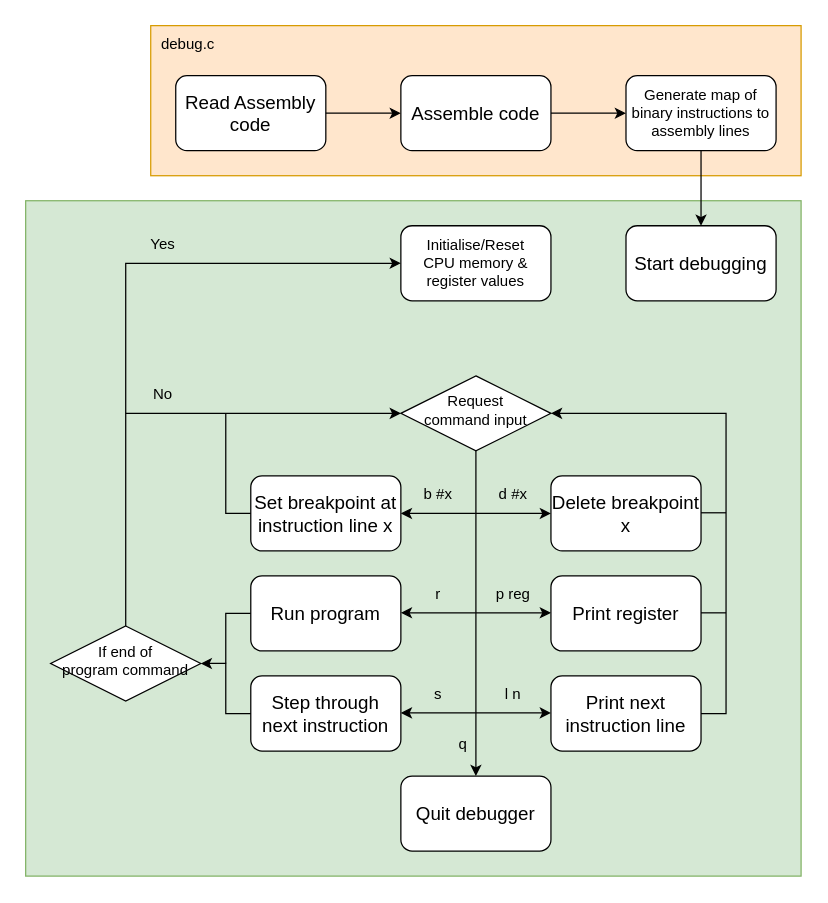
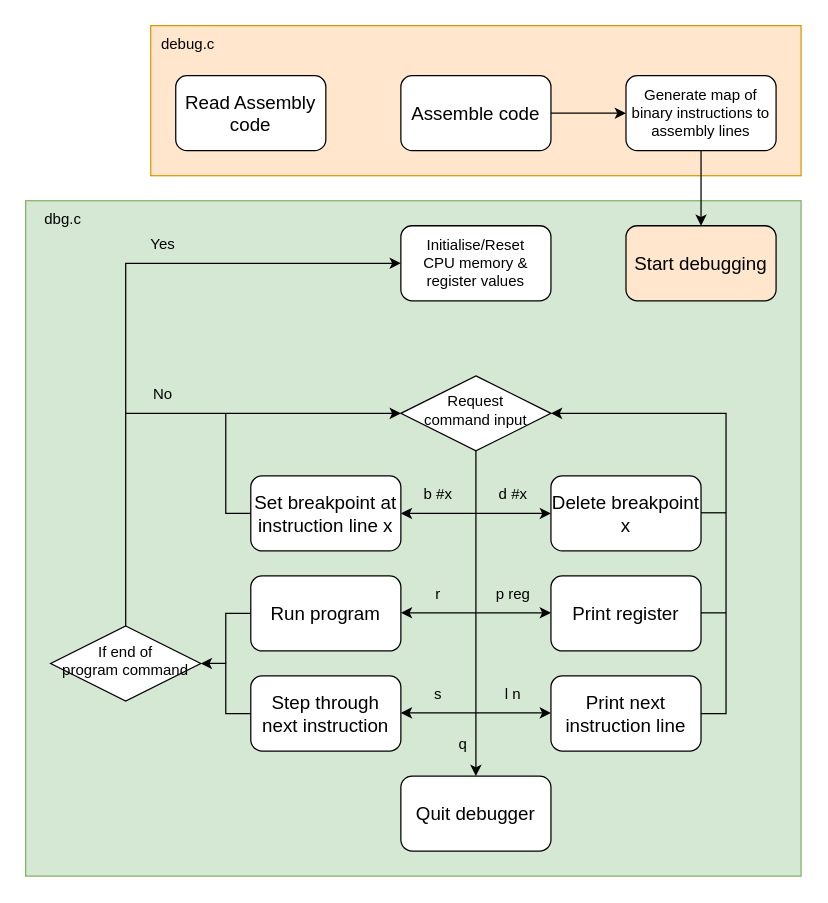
  <mxCell id="0" />
  <mxCell id="1" parent="0" />
  <mxCell id="2" value="" style="rounded=0;whiteSpace=wrap;html=1;fillColor=#d5e8d4;strokeColor=#82b366;" parent="1" vertex="1"><mxGeometry x="20" y="160" width="620" height="540" as="geometry" /></mxCell>
  <mxCell id="3" value="" style="rounded=0;whiteSpace=wrap;html=1;fillColor=#ffe6cc;strokeColor=#d79b00;" parent="1" vertex="1"><mxGeometry x="120" y="20" width="520" height="120" as="geometry" /></mxCell>
  <mxCell id="4" value="Read Assembly code" style="rounded=1;whiteSpace=wrap;html=1;fontSize=15;" parent="1" vertex="1"><mxGeometry x="140" y="60" width="120" height="60" as="geometry" /></mxCell>
- <mxCell id="5" value="" style="endArrow=classic;html=1;rounded=0;exitX=1;exitY=0.5;exitDx=0;exitDy=0;entryX=0;entryY=0.5;entryDx=0;entryDy=0;" parent="1" source="4" target="6" edge="1"><mxGeometry width="50" height="50" relative="1" as="geometry"><mxPoint x="500" y="270" as="sourcePoint" /><mxPoint x="320" y="90" as="targetPoint" /></mxGeometry></mxCell>
  <mxCell id="6" value="Assemble code" style="rounded=1;whiteSpace=wrap;html=1;fontSize=15;" parent="1" vertex="1"><mxGeometry x="320" y="60" width="120" height="60" as="geometry" /></mxCell>
  <mxCell id="7" value="" style="endArrow=classic;html=1;rounded=0;exitX=0.5;exitY=1;exitDx=0;exitDy=0;entryX=0.5;entryY=0;entryDx=0;entryDy=0;" parent="1" source="38" target="8" edge="1"><mxGeometry width="50" height="50" relative="1" as="geometry"><mxPoint x="260" y="329.5" as="sourcePoint" /><mxPoint x="320" y="329.5" as="targetPoint" /></mxGeometry></mxCell>
- <mxCell id="8" value="Start debugging" style="rounded=1;whiteSpace=wrap;html=1;fontSize=15;" parent="1" vertex="1"><mxGeometry x="500" y="180" width="120" height="60" as="geometry" /></mxCell>
+ <mxCell id="8" value="Start debugging" style="rounded=1;whiteSpace=wrap;html=1;fontSize=15;fillColor=#ffe6cc;" parent="1" vertex="1"><mxGeometry x="500" y="180" width="120" height="60" as="geometry" /></mxCell>
  <mxCell id="9" value="Set breakpoint at instruction line x" style="rounded=1;whiteSpace=wrap;html=1;fontSize=15;" parent="1" vertex="1"><mxGeometry x="200" y="380" width="120" height="60" as="geometry" /></mxCell>
  <mxCell id="10" value="Run program" style="rounded=1;whiteSpace=wrap;html=1;fontSize=15;" parent="1" vertex="1"><mxGeometry x="200" y="460" width="120" height="60" as="geometry" /></mxCell>
  <mxCell id="11" value="Print register" style="rounded=1;whiteSpace=wrap;html=1;fontSize=15;" parent="1" vertex="1"><mxGeometry x="440" y="460" width="120" height="60" as="geometry" /></mxCell>
  <mxCell id="12" value="Quit debugger" style="rounded=1;whiteSpace=wrap;html=1;fontSize=15;" parent="1" vertex="1"><mxGeometry x="320" y="620" width="120" height="60" as="geometry" /></mxCell>
  <mxCell id="13" value="Print next instruction line" style="rounded=1;whiteSpace=wrap;html=1;fontSize=15;" parent="1" vertex="1"><mxGeometry x="440" y="540" width="120" height="60" as="geometry" /></mxCell>
  <mxCell id="14" value="Step through next instruction" style="rounded=1;whiteSpace=wrap;html=1;fontSize=15;" parent="1" vertex="1"><mxGeometry x="200" y="540" width="120" height="60" as="geometry" /></mxCell>
  <mxCell id="15" value="Delete breakpoint x" style="rounded=1;whiteSpace=wrap;html=1;fontSize=15;" parent="1" vertex="1"><mxGeometry x="440" y="380" width="120" height="60" as="geometry" /></mxCell>
  <mxCell id="16" value="" style="endArrow=classic;html=1;rounded=0;exitX=0.5;exitY=1;exitDx=0;exitDy=0;entryX=0.5;entryY=0;entryDx=0;entryDy=0;" parent="1" edge="1"><mxGeometry width="50" height="50" relative="1" as="geometry"><mxPoint x="380" y="360" as="sourcePoint" /><mxPoint x="380" y="620" as="targetPoint" /></mxGeometry></mxCell>
  <mxCell id="17" value="" style="endArrow=classic;html=1;rounded=0;entryX=1;entryY=0.5;entryDx=0;entryDy=0;" parent="1" edge="1"><mxGeometry width="50" height="50" relative="1" as="geometry"><mxPoint x="380" y="410" as="sourcePoint" /><mxPoint x="320" y="410" as="targetPoint" /></mxGeometry></mxCell>
  <mxCell id="18" value="" style="endArrow=classic;html=1;rounded=0;entryX=1;entryY=0.5;entryDx=0;entryDy=0;" parent="1" edge="1"><mxGeometry width="50" height="50" relative="1" as="geometry"><mxPoint x="380" y="489.5" as="sourcePoint" /><mxPoint x="320" y="489.5" as="targetPoint" /></mxGeometry></mxCell>
  <mxCell id="19" value="" style="endArrow=classic;html=1;rounded=0;entryX=1;entryY=0.5;entryDx=0;entryDy=0;" parent="1" edge="1"><mxGeometry width="50" height="50" relative="1" as="geometry"><mxPoint x="380" y="569.5" as="sourcePoint" /><mxPoint x="320" y="569.5" as="targetPoint" /></mxGeometry></mxCell>
  <mxCell id="20" value="" style="endArrow=classic;html=1;rounded=0;entryX=0;entryY=0.5;entryDx=0;entryDy=0;" parent="1" edge="1"><mxGeometry width="50" height="50" relative="1" as="geometry"><mxPoint x="380" y="410" as="sourcePoint" /><mxPoint x="440" y="410" as="targetPoint" /></mxGeometry></mxCell>
  <mxCell id="21" value="" style="endArrow=classic;html=1;rounded=0;entryX=0;entryY=0.5;entryDx=0;entryDy=0;" parent="1" edge="1"><mxGeometry width="50" height="50" relative="1" as="geometry"><mxPoint x="380" y="489.5" as="sourcePoint" /><mxPoint x="440" y="489.5" as="targetPoint" /></mxGeometry></mxCell>
  <mxCell id="22" value="" style="endArrow=classic;html=1;rounded=0;entryX=0;entryY=0.5;entryDx=0;entryDy=0;" parent="1" edge="1"><mxGeometry width="50" height="50" relative="1" as="geometry"><mxPoint x="380" y="569.5" as="sourcePoint" /><mxPoint x="440" y="569.5" as="targetPoint" /></mxGeometry></mxCell>
  <mxCell id="23" value="" style="endArrow=none;html=1;rounded=0;" parent="1" edge="1"><mxGeometry width="50" height="50" relative="1" as="geometry"><mxPoint x="180" y="330" as="sourcePoint" /><mxPoint x="200" y="410" as="targetPoint" /><Array as="points"><mxPoint x="180" y="410" /></Array></mxGeometry></mxCell>
  <mxCell id="24" value="" style="endArrow=none;html=1;rounded=0;" parent="1" edge="1"><mxGeometry width="50" height="50" relative="1" as="geometry"><mxPoint x="180" y="530" as="sourcePoint" /><mxPoint x="200" y="490" as="targetPoint" /><Array as="points"><mxPoint x="180" y="490" /></Array></mxGeometry></mxCell>
  <mxCell id="25" value="" style="endArrow=classic;html=1;rounded=0;entryX=1;entryY=0.5;entryDx=0;entryDy=0;exitX=1;exitY=0.5;exitDx=0;exitDy=0;" parent="1" source="13" edge="1"><mxGeometry width="50" height="50" relative="1" as="geometry"><mxPoint x="520" y="600" as="sourcePoint" /><mxPoint x="440" y="330" as="targetPoint" /><Array as="points"><mxPoint x="580" y="570" /><mxPoint x="580" y="330" /></Array></mxGeometry></mxCell>
  <mxCell id="26" value="" style="endArrow=none;html=1;rounded=0;" parent="1" edge="1"><mxGeometry width="50" height="50" relative="1" as="geometry"><mxPoint x="560" y="489.5" as="sourcePoint" /><mxPoint x="580" y="489.5" as="targetPoint" /></mxGeometry></mxCell>
  <mxCell id="27" value="" style="endArrow=none;html=1;rounded=0;" parent="1" edge="1"><mxGeometry width="50" height="50" relative="1" as="geometry"><mxPoint x="560" y="409.5" as="sourcePoint" /><mxPoint x="580" y="409.5" as="targetPoint" /></mxGeometry></mxCell>
  <mxCell id="28" value="p reg" style="text;html=1;strokeColor=none;fillColor=none;align=center;verticalAlign=middle;whiteSpace=wrap;rounded=0;" parent="1" vertex="1"><mxGeometry x="380" y="460" width="60" height="30" as="geometry" /></mxCell>
  <mxCell id="29" value="q" style="text;html=1;strokeColor=none;fillColor=none;align=center;verticalAlign=middle;whiteSpace=wrap;rounded=0;" parent="1" vertex="1"><mxGeometry x="340" y="580" width="60" height="30" as="geometry" /></mxCell>
  <mxCell id="30" value="b #x" style="text;html=1;strokeColor=none;fillColor=none;align=center;verticalAlign=middle;whiteSpace=wrap;rounded=0;" parent="1" vertex="1"><mxGeometry x="320" y="380" width="60" height="30" as="geometry" /></mxCell>
  <mxCell id="31" value="d #x" style="text;html=1;strokeColor=none;fillColor=none;align=center;verticalAlign=middle;whiteSpace=wrap;rounded=0;" parent="1" vertex="1"><mxGeometry x="380" y="380" width="60" height="30" as="geometry" /></mxCell>
  <mxCell id="32" value="r" style="text;html=1;strokeColor=none;fillColor=none;align=center;verticalAlign=middle;whiteSpace=wrap;rounded=0;" parent="1" vertex="1"><mxGeometry x="320" y="460" width="60" height="30" as="geometry" /></mxCell>
  <mxCell id="33" value="s" style="text;html=1;strokeColor=none;fillColor=none;align=center;verticalAlign=middle;whiteSpace=wrap;rounded=0;" parent="1" vertex="1"><mxGeometry x="320" y="540" width="60" height="30" as="geometry" /></mxCell>
  <mxCell id="34" value="l n" style="text;html=1;strokeColor=none;fillColor=none;align=center;verticalAlign=middle;whiteSpace=wrap;rounded=0;" parent="1" vertex="1"><mxGeometry x="380" y="540" width="60" height="30" as="geometry" /></mxCell>
  <mxCell id="35" value="debug.c" style="text;html=1;strokeColor=none;fillColor=none;align=center;verticalAlign=middle;whiteSpace=wrap;rounded=0;" parent="1" vertex="1"><mxGeometry x="120" y="20" width="60" height="30" as="geometry" /></mxCell>
+ <mxCell id="36" value="dbg.c" style="text;html=1;strokeColor=none;fillColor=none;align=center;verticalAlign=middle;whiteSpace=wrap;rounded=0;" parent="1" vertex="1"><mxGeometry x="20" y="160" width="60" height="30" as="geometry" /></mxCell>
  <mxCell id="37" value="" style="endArrow=classic;html=1;rounded=0;exitX=1;exitY=0.5;exitDx=0;exitDy=0;entryX=0;entryY=0.5;entryDx=0;entryDy=0;" parent="1" source="6" target="38" edge="1"><mxGeometry width="50" height="50" relative="1" as="geometry"><mxPoint x="450" y="170" as="sourcePoint" /><mxPoint x="500" y="90" as="targetPoint" /></mxGeometry></mxCell>
  <mxCell id="38" value="Generate map of binary instructions to assembly lines" style="rounded=1;whiteSpace=wrap;html=1;fontSize=12;" parent="1" vertex="1"><mxGeometry x="500" y="60" width="120" height="60" as="geometry" /></mxCell>
  <mxCell id="39" value="Initialise/Reset&lt;br&gt;CPU memory &amp;amp; register values" style="rounded=1;whiteSpace=wrap;html=1;fontSize=12;" parent="1" vertex="1"><mxGeometry x="320" y="180" width="120" height="60" as="geometry" /></mxCell>
  <mxCell id="40" value="&lt;span style=&quot;font-size: 12px;&quot;&gt;Request&lt;br&gt;command input&lt;/span&gt;" style="rhombus;whiteSpace=wrap;html=1;fontSize=12;spacingTop=-5;" parent="1" vertex="1"><mxGeometry x="320" y="300" width="120" height="60" as="geometry" /></mxCell>
  <mxCell id="41" value="If end of&lt;br&gt;program command" style="rhombus;whiteSpace=wrap;html=1;fontSize=12;spacingTop=-5;" parent="1" vertex="1"><mxGeometry x="40" y="500" width="120" height="60" as="geometry" /></mxCell>
  <mxCell id="42" value="" style="endArrow=classic;html=1;rounded=0;fontSize=12;entryX=1;entryY=0.5;entryDx=0;entryDy=0;exitX=0;exitY=0.5;exitDx=0;exitDy=0;" parent="1" source="14" target="41" edge="1"><mxGeometry width="50" height="50" relative="1" as="geometry"><mxPoint x="160" y="570" as="sourcePoint" /><mxPoint x="125" y="630" as="targetPoint" /><Array as="points"><mxPoint x="180" y="570" /><mxPoint x="180" y="530" /></Array></mxGeometry></mxCell>
  <mxCell id="43" value="" style="endArrow=classic;html=1;rounded=0;fontSize=12;exitX=0.5;exitY=0;exitDx=0;exitDy=0;entryX=0;entryY=0.5;entryDx=0;entryDy=0;" parent="1" source="41" target="40" edge="1"><mxGeometry width="50" height="50" relative="1" as="geometry"><mxPoint x="190" y="420" as="sourcePoint" /><mxPoint y="370" as="targetPoint" x="240" /><Array as="points"><mxPoint x="100" y="330" /></Array></mxGeometry></mxCell>
  <mxCell id="44" value="" style="endArrow=classic;html=1;rounded=0;fontSize=12;entryX=0;entryY=0.5;entryDx=0;entryDy=0;" parent="1" target="39" edge="1"><mxGeometry width="50" height="50" relative="1" as="geometry"><mxPoint x="100" y="330" as="sourcePoint" /><mxPoint y="370" as="targetPoint" x="240" /><Array as="points"><mxPoint x="100" y="210" /></Array></mxGeometry></mxCell>
  <mxCell id="45" value="No" style="text;html=1;strokeColor=none;fillColor=none;align=center;verticalAlign=middle;whiteSpace=wrap;rounded=0;fontSize=12;" parent="1" vertex="1"><mxGeometry x="100" y="300" width="60" height="30" as="geometry" /></mxCell>
  <mxCell id="46" value="Yes" style="text;html=1;strokeColor=none;fillColor=none;align=center;verticalAlign=middle;whiteSpace=wrap;rounded=0;fontSize=12;" parent="1" vertex="1"><mxGeometry x="100" y="180" width="60" height="30" as="geometry" /></mxCell>
